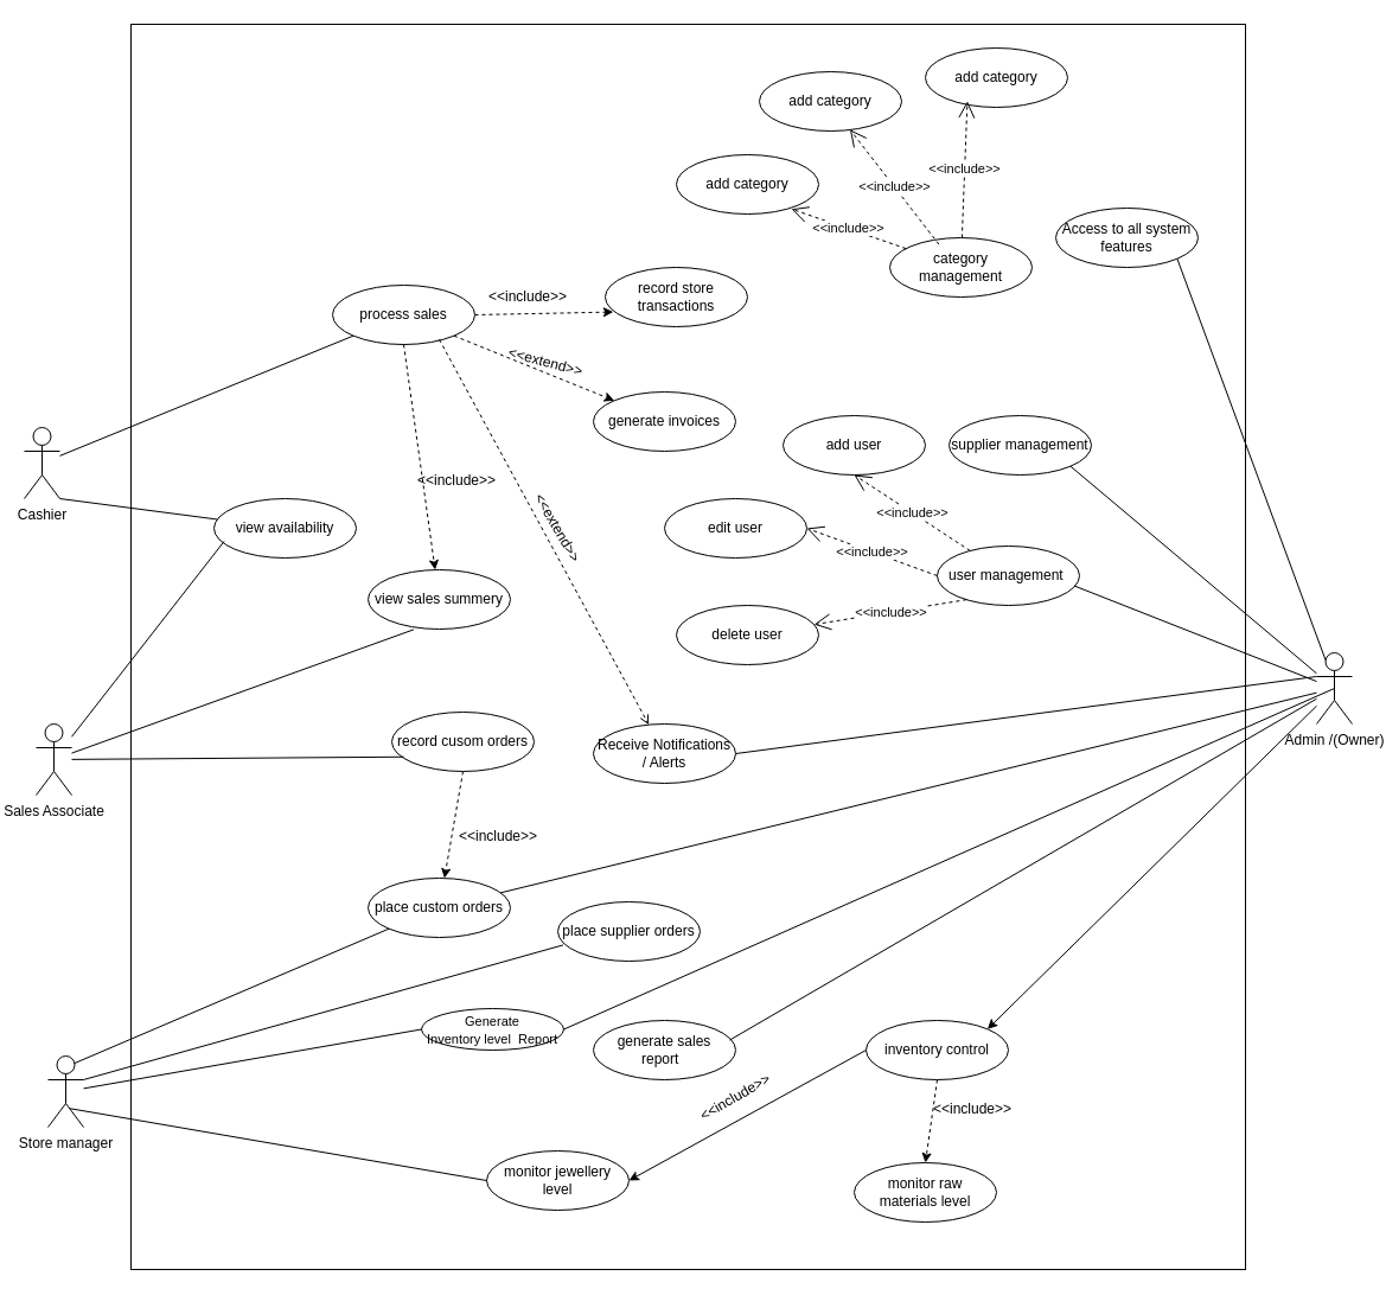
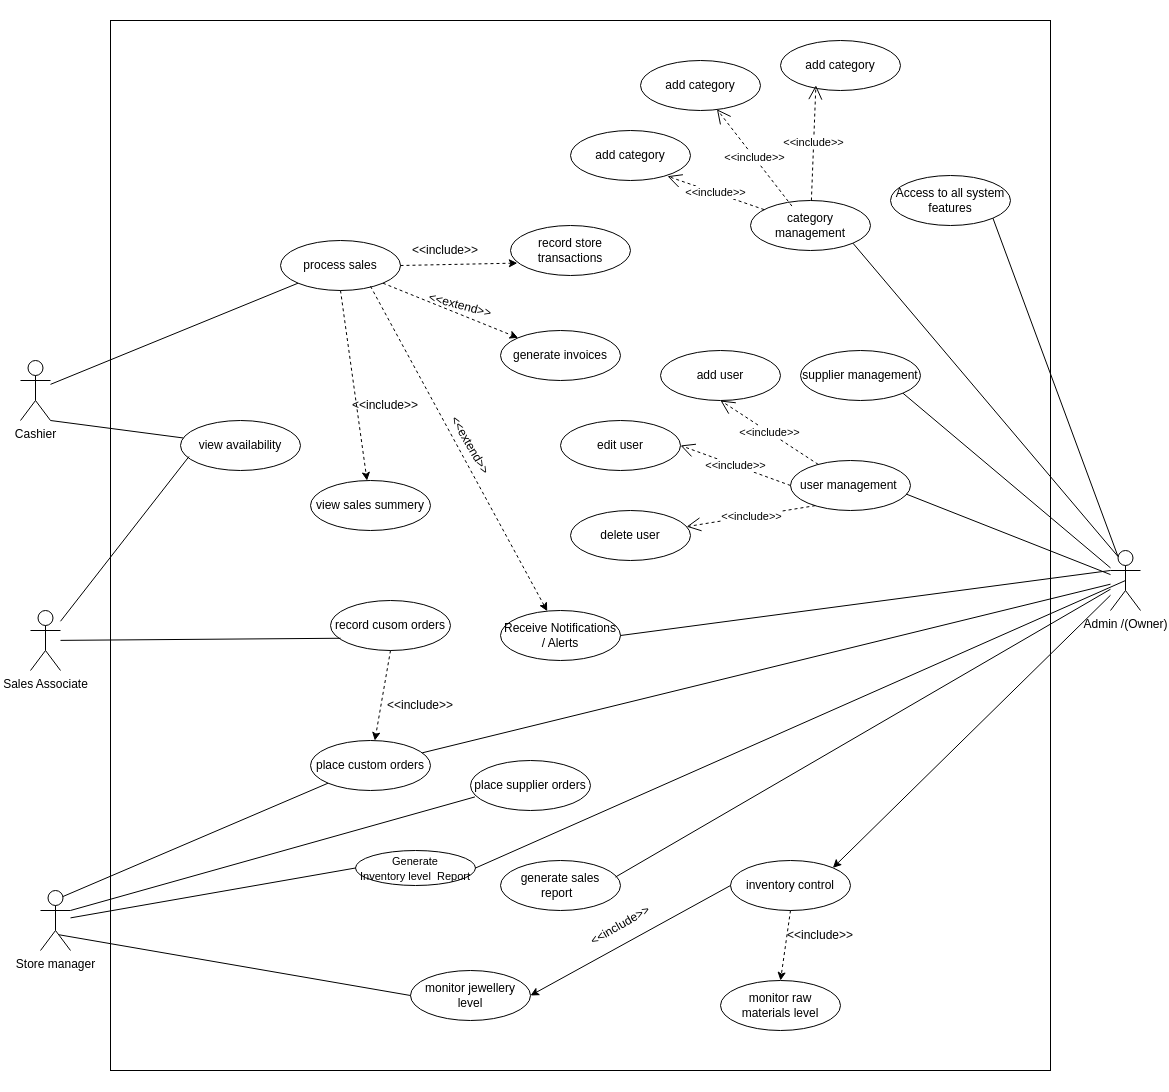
  <mxCell id="0" />
  <mxCell id="1" parent="0" />
  <mxCell id="2" value="" style="rounded=0;whiteSpace=wrap;html=1;" parent="1" vertex="1"><mxGeometry x="110" y="20" width="940" height="1050" as="geometry" /></mxCell>
  <mxCell id="3" value="Admin /(Owner)" style="shape=umlActor;verticalLabelPosition=bottom;verticalAlign=top;html=1;outlineConnect=0;" parent="1" vertex="1"><mxGeometry x="1110" y="550" width="30" height="60" as="geometry" /></mxCell>
  <mxCell id="4" value="Cashier" style="shape=umlActor;verticalLabelPosition=bottom;verticalAlign=top;html=1;outlineConnect=0;" parent="1" vertex="1"><mxGeometry x="20" y="360" width="30" height="60" as="geometry" /></mxCell>
  <mxCell id="5" value="Sales Associate" style="shape=umlActor;verticalLabelPosition=bottom;verticalAlign=top;html=1;outlineConnect=0;" parent="1" vertex="1"><mxGeometry x="30" y="610" width="30" height="60" as="geometry" /></mxCell>
  <mxCell id="6" value="Store manager" style="shape=umlActor;verticalLabelPosition=bottom;verticalAlign=top;html=1;outlineConnect=0;" parent="1" vertex="1"><mxGeometry x="40" y="890" width="30" height="60" as="geometry" /></mxCell>
  <mxCell id="7" value="user management&amp;nbsp;" style="ellipse;whiteSpace=wrap;html=1;" parent="1" vertex="1"><mxGeometry x="790" y="460" width="120" height="50" as="geometry" /></mxCell>
  <mxCell id="8" value="inventory control" style="ellipse;whiteSpace=wrap;html=1;" parent="1" vertex="1"><mxGeometry x="730" y="860" width="120" height="50" as="geometry" /></mxCell>
  <mxCell id="9" value="monitor jewellery level" style="ellipse;whiteSpace=wrap;html=1;" parent="1" vertex="1"><mxGeometry x="410" y="970" width="120" height="50" as="geometry" /></mxCell>
  <mxCell id="10" value="&lt;font style=&quot;font-size: 12px;&quot;&gt;monitor r&lt;span style=&quot;line-height: 107%;&quot;&gt;aw materials&lt;/span&gt;&amp;nbsp;level&lt;/font&gt;" style="ellipse;whiteSpace=wrap;html=1;" parent="1" vertex="1"><mxGeometry x="720" y="980" width="120" height="50" as="geometry" /></mxCell>
  <mxCell id="11" value="process sales" style="ellipse;whiteSpace=wrap;html=1;" parent="1" vertex="1"><mxGeometry x="280" y="240" width="120" height="50" as="geometry" /></mxCell>
  <mxCell id="12" value="supplier management" style="ellipse;whiteSpace=wrap;html=1;" parent="1" vertex="1"><mxGeometry x="800" y="350" width="120" height="50" as="geometry" /></mxCell>
  <mxCell id="13" value="place custom orders" style="ellipse;whiteSpace=wrap;html=1;" parent="1" vertex="1"><mxGeometry x="310" y="740" width="120" height="50" as="geometry" /></mxCell>
  <mxCell id="14" value="view availability" style="ellipse;whiteSpace=wrap;html=1;" parent="1" vertex="1"><mxGeometry x="180" y="420" width="120" height="50" as="geometry" /></mxCell>
  <mxCell id="15" value="record cusom orders" style="ellipse;whiteSpace=wrap;html=1;" parent="1" vertex="1"><mxGeometry x="330" y="600" width="120" height="50" as="geometry" /></mxCell>
  <mxCell id="16" value="view sales summery" style="ellipse;whiteSpace=wrap;html=1;" parent="1" vertex="1"><mxGeometry x="310" y="480" width="120" height="50" as="geometry" /></mxCell>
  <mxCell id="17" value="record store transactions" style="ellipse;whiteSpace=wrap;html=1;" parent="1" vertex="1"><mxGeometry x="510" y="225" width="120" height="50" as="geometry" /></mxCell>
  <mxCell id="18" value="generate invoices" style="ellipse;whiteSpace=wrap;html=1;" parent="1" vertex="1"><mxGeometry x="500" y="330" width="120" height="50" as="geometry" /></mxCell>
  <mxCell id="19" value="Access to all system features" style="ellipse;whiteSpace=wrap;html=1;" parent="1" vertex="1"><mxGeometry x="890" y="175" width="120" height="50" as="geometry" /></mxCell>
  <mxCell id="20" value="generate sales report&amp;nbsp;&amp;nbsp;" style="ellipse;whiteSpace=wrap;html=1;" parent="1" vertex="1"><mxGeometry x="500" y="860" width="120" height="50" as="geometry" /></mxCell>
  <mxCell id="21" value="" style="endArrow=classic;html=1;rounded=0;entryX=1;entryY=0;entryDx=0;entryDy=0;" parent="1" source="3" target="8" edge="1"><mxGeometry width="50" height="50" relative="1" as="geometry"><mxPoint x="780" y="680" as="sourcePoint" /><mxPoint x="650" y="470" as="targetPoint" /></mxGeometry></mxCell>
  <mxCell id="22" value="Receive Notifications / Alerts" style="ellipse;whiteSpace=wrap;html=1;" parent="1" vertex="1"><mxGeometry x="500" y="610" width="120" height="50" as="geometry" /></mxCell>
  <mxCell id="23" value="" style="html=1;labelBackgroundColor=#ffffff;startArrow=none;startFill=0;startSize=6;endArrow=classic;endFill=1;endSize=6;jettySize=auto;orthogonalLoop=1;strokeWidth=1;dashed=1;fontSize=14;rounded=0;exitX=1;exitY=0.5;exitDx=0;exitDy=0;entryX=0.057;entryY=0.752;entryDx=0;entryDy=0;entryPerimeter=0;" parent="1" source="11" target="17" edge="1"><mxGeometry width="60" height="60" relative="1" as="geometry"><mxPoint x="500" y="530" as="sourcePoint" /><mxPoint x="560" y="470" as="targetPoint" /></mxGeometry></mxCell>
  <mxCell id="24" value="&amp;lt;&amp;lt;include&amp;gt;&amp;gt;" style="text;html=1;align=center;verticalAlign=middle;whiteSpace=wrap;rounded=0;rotation=0;" parent="1" vertex="1"><mxGeometry x="415" y="235" width="60" height="30" as="geometry" /></mxCell>
  <mxCell id="25" value="" style="html=1;labelBackgroundColor=#ffffff;startArrow=none;startFill=0;startSize=6;endArrow=classic;endFill=1;endSize=6;jettySize=auto;orthogonalLoop=1;strokeWidth=1;dashed=1;fontSize=14;rounded=0;exitX=1;exitY=1;exitDx=0;exitDy=0;entryX=0;entryY=0;entryDx=0;entryDy=0;" parent="1" source="11" target="18" edge="1"><mxGeometry width="60" height="60" relative="1" as="geometry"><mxPoint x="500" y="530" as="sourcePoint" /><mxPoint x="560" y="470" as="targetPoint" /></mxGeometry></mxCell>
  <mxCell id="26" value="&amp;lt;&amp;lt;extend&amp;gt;&amp;gt;" style="text;html=1;align=center;verticalAlign=middle;whiteSpace=wrap;rounded=0;rotation=15;" parent="1" vertex="1"><mxGeometry x="430" y="290" width="60" height="30" as="geometry" /></mxCell>
  <mxCell id="27" value="" style="endArrow=none;html=1;rounded=0;entryX=0;entryY=1;entryDx=0;entryDy=0;" parent="1" source="4" target="11" edge="1"><mxGeometry width="50" height="50" relative="1" as="geometry"><mxPoint x="470" y="490" as="sourcePoint" /><mxPoint x="520" y="440" as="targetPoint" /></mxGeometry></mxCell>
  <mxCell id="28" value="" style="endArrow=none;html=1;rounded=0;exitX=1;exitY=1;exitDx=0;exitDy=0;exitPerimeter=0;" parent="1" source="4" target="14" edge="1"><mxGeometry width="50" height="50" relative="1" as="geometry"><mxPoint x="470" y="520" as="sourcePoint" /><mxPoint x="520" y="470" as="targetPoint" /></mxGeometry></mxCell>
- <mxCell id="29" value="" style="endArrow=none;html=1;rounded=0;entryX=0.32;entryY=1.008;entryDx=0;entryDy=0;entryPerimeter=0;" parent="1" source="5" target="16" edge="1"><mxGeometry width="50" height="50" relative="1" as="geometry"><mxPoint x="470" y="570" as="sourcePoint" /><mxPoint x="520" y="520" as="targetPoint" /></mxGeometry></mxCell>
  <mxCell id="30" value="" style="endArrow=none;html=1;rounded=0;entryX=0.071;entryY=0.72;entryDx=0;entryDy=0;entryPerimeter=0;" parent="1" source="5" target="14" edge="1"><mxGeometry width="50" height="50" relative="1" as="geometry"><mxPoint x="470" y="570" as="sourcePoint" /><mxPoint x="520" y="520" as="targetPoint" /></mxGeometry></mxCell>
  <mxCell id="31" value="" style="endArrow=none;html=1;rounded=0;entryX=0.085;entryY=0.755;entryDx=0;entryDy=0;entryPerimeter=0;" parent="1" source="5" target="15" edge="1"><mxGeometry width="50" height="50" relative="1" as="geometry"><mxPoint x="470" y="570" as="sourcePoint" /><mxPoint x="520" y="520" as="targetPoint" /></mxGeometry></mxCell>
  <mxCell id="32" value="" style="html=1;labelBackgroundColor=#ffffff;startArrow=none;startFill=0;startSize=6;endArrow=classic;endFill=1;endSize=6;jettySize=auto;orthogonalLoop=1;strokeWidth=1;dashed=1;fontSize=14;rounded=0;exitX=0.5;exitY=1;exitDx=0;exitDy=0;" parent="1" source="15" target="13" edge="1"><mxGeometry width="60" height="60" relative="1" as="geometry"><mxPoint x="460" y="690" as="sourcePoint" /><mxPoint x="520" y="630" as="targetPoint" /></mxGeometry></mxCell>
  <mxCell id="33" value="&amp;lt;&amp;lt;include&amp;gt;&amp;gt;" style="text;html=1;align=center;verticalAlign=middle;whiteSpace=wrap;rounded=0;rotation=0;" parent="1" vertex="1"><mxGeometry x="390" y="690" width="60" height="30" as="geometry" /></mxCell>
  <mxCell id="34" value="" style="html=1;labelBackgroundColor=#ffffff;startArrow=none;startFill=0;startSize=6;endArrow=classic;endFill=1;endSize=6;jettySize=auto;orthogonalLoop=1;strokeWidth=1;dashed=1;fontSize=14;rounded=0;exitX=0.5;exitY=1;exitDx=0;exitDy=0;entryX=0.5;entryY=0;entryDx=0;entryDy=0;" parent="1" source="8" target="10" edge="1"><mxGeometry width="60" height="60" relative="1" as="geometry"><mxPoint x="570" y="740" as="sourcePoint" /><mxPoint x="630" y="680" as="targetPoint" /></mxGeometry></mxCell>
  <mxCell id="35" value="&amp;lt;&amp;lt;include&amp;gt;&amp;gt;" style="text;html=1;align=center;verticalAlign=middle;whiteSpace=wrap;rounded=0;rotation=0;" parent="1" vertex="1"><mxGeometry x="790" y="920" width="60" height="30" as="geometry" /></mxCell>
- <mxCell id="36" value="" style="html=1;labelBackgroundColor=#ffffff;startArrow=none;startFill=0;startSize=6;endArrow=open;endFill=1;endSize=6;jettySize=auto;orthogonalLoop=1;strokeWidth=1;dashed=1;fontSize=14;rounded=0;exitX=0.75;exitY=0.916;exitDx=0;exitDy=0;exitPerimeter=0;" parent="1" source="11" target="22" edge="1"><mxGeometry width="60" height="60" relative="1" as="geometry"><mxPoint x="570" y="530" as="sourcePoint" /><mxPoint x="630" y="470" as="targetPoint" /></mxGeometry></mxCell>
+ <mxCell id="36" value="" style="html=1;labelBackgroundColor=#ffffff;startArrow=none;startFill=0;startSize=6;endArrow=classic;endFill=1;endSize=6;jettySize=auto;orthogonalLoop=1;strokeWidth=1;dashed=1;fontSize=14;rounded=0;exitX=0.75;exitY=0.916;exitDx=0;exitDy=0;exitPerimeter=0;" parent="1" source="11" target="22" edge="1"><mxGeometry width="60" height="60" relative="1" as="geometry"><mxPoint x="570" y="530" as="sourcePoint" /><mxPoint x="630" y="470" as="targetPoint" /></mxGeometry></mxCell>
  <mxCell id="37" value="&amp;lt;&amp;lt;extend&amp;gt;&amp;gt;" style="text;html=1;align=center;verticalAlign=middle;whiteSpace=wrap;rounded=0;rotation=60;" parent="1" vertex="1"><mxGeometry x="440" y="430" width="60" height="30" as="geometry" /></mxCell>
  <mxCell id="38" value="" style="html=1;labelBackgroundColor=#ffffff;startArrow=none;startFill=0;startSize=6;endArrow=classic;endFill=1;endSize=6;jettySize=auto;orthogonalLoop=1;strokeWidth=1;dashed=0;fontSize=14;rounded=0;exitX=0;exitY=0.5;exitDx=0;exitDy=0;entryX=1;entryY=0.5;entryDx=0;entryDy=0;" parent="1" source="8" target="9" edge="1"><mxGeometry width="60" height="60" relative="1" as="geometry"><mxPoint x="570" y="840" as="sourcePoint" /><mxPoint x="630" y="780" as="targetPoint" /></mxGeometry></mxCell>
  <mxCell id="39" value="&amp;lt;&amp;lt;include&amp;gt;&amp;gt;" style="text;html=1;align=center;verticalAlign=middle;whiteSpace=wrap;rounded=0;rotation=-30;" parent="1" vertex="1"><mxGeometry x="590" y="910" width="60" height="30" as="geometry" /></mxCell>
  <mxCell id="40" value="" style="endArrow=none;html=1;rounded=0;exitX=0.618;exitY=0.738;exitDx=0;exitDy=0;exitPerimeter=0;entryX=0;entryY=0.5;entryDx=0;entryDy=0;" parent="1" source="6" target="9" edge="1"><mxGeometry width="50" height="50" relative="1" as="geometry"><mxPoint x="570" y="840" as="sourcePoint" /><mxPoint x="620" y="790" as="targetPoint" /></mxGeometry></mxCell>
  <mxCell id="41" value="" style="endArrow=none;html=1;rounded=0;exitX=0.75;exitY=0.1;exitDx=0;exitDy=0;exitPerimeter=0;entryX=0;entryY=1;entryDx=0;entryDy=0;" parent="1" source="6" target="13" edge="1"><mxGeometry width="50" height="50" relative="1" as="geometry"><mxPoint x="570" y="840" as="sourcePoint" /><mxPoint x="620" y="790" as="targetPoint" /></mxGeometry></mxCell>
  <mxCell id="42" value="" style="endArrow=none;html=1;rounded=0;entryX=0;entryY=0.5;entryDx=0;entryDy=0;" parent="1" source="6" target="51" edge="1"><mxGeometry width="50" height="50" relative="1" as="geometry"><mxPoint x="570" y="840" as="sourcePoint" /><mxPoint x="620" y="790" as="targetPoint" /></mxGeometry></mxCell>
  <mxCell id="43" value="" style="endArrow=none;html=1;rounded=0;exitX=0.958;exitY=0.331;exitDx=0;exitDy=0;exitPerimeter=0;" parent="1" source="20" target="3" edge="1"><mxGeometry width="50" height="50" relative="1" as="geometry"><mxPoint x="570" y="840" as="sourcePoint" /><mxPoint x="620" y="790" as="targetPoint" /></mxGeometry></mxCell>
  <mxCell id="44" value="" style="endArrow=none;html=1;rounded=0;" parent="1" source="13" target="3" edge="1"><mxGeometry width="50" height="50" relative="1" as="geometry"><mxPoint x="570" y="770" as="sourcePoint" /><mxPoint x="620" y="720" as="targetPoint" /></mxGeometry></mxCell>
  <mxCell id="45" value="" style="endArrow=none;html=1;rounded=0;exitX=0;exitY=0.333;exitDx=0;exitDy=0;exitPerimeter=0;entryX=1;entryY=0.5;entryDx=0;entryDy=0;" parent="1" source="3" target="22" edge="1"><mxGeometry width="50" height="50" relative="1" as="geometry"><mxPoint x="570" y="640" as="sourcePoint" /><mxPoint x="620" y="590" as="targetPoint" /></mxGeometry></mxCell>
  <mxCell id="46" value="" style="endArrow=none;html=1;rounded=0;entryX=1;entryY=1;entryDx=0;entryDy=0;exitX=0.25;exitY=0.1;exitDx=0;exitDy=0;exitPerimeter=0;" parent="1" source="3" target="19" edge="1"><mxGeometry width="50" height="50" relative="1" as="geometry"><mxPoint x="1030" y="610" as="sourcePoint" /><mxPoint x="620" y="590" as="targetPoint" /></mxGeometry></mxCell>
  <mxCell id="47" value="" style="endArrow=none;html=1;rounded=0;entryX=0.964;entryY=0.671;entryDx=0;entryDy=0;entryPerimeter=0;" parent="1" source="3" target="7" edge="1"><mxGeometry width="50" height="50" relative="1" as="geometry"><mxPoint x="570" y="640" as="sourcePoint" /><mxPoint x="620" y="590" as="targetPoint" /></mxGeometry></mxCell>
  <mxCell id="48" value="" style="endArrow=none;html=1;rounded=0;entryX=1;entryY=1;entryDx=0;entryDy=0;" parent="1" source="3" target="12" edge="1"><mxGeometry width="50" height="50" relative="1" as="geometry"><mxPoint x="1030" y="620" as="sourcePoint" /><mxPoint x="620" y="590" as="targetPoint" /></mxGeometry></mxCell>
  <mxCell id="49" value="" style="html=1;labelBackgroundColor=#ffffff;startArrow=none;startFill=0;startSize=6;endArrow=classic;endFill=1;endSize=6;jettySize=auto;orthogonalLoop=1;strokeWidth=1;dashed=1;fontSize=14;rounded=0;exitX=0.5;exitY=1;exitDx=0;exitDy=0;" parent="1" source="11" target="16" edge="1"><mxGeometry width="60" height="60" relative="1" as="geometry"><mxPoint x="500" y="670" as="sourcePoint" /><mxPoint x="560" y="610" as="targetPoint" /></mxGeometry></mxCell>
  <mxCell id="50" value="&amp;lt;&amp;lt;include&amp;gt;&amp;gt;" style="text;html=1;align=center;verticalAlign=middle;whiteSpace=wrap;rounded=0;rotation=0;" parent="1" vertex="1"><mxGeometry x="355" y="390" width="60" height="30" as="geometry" /></mxCell>
  <mxCell id="51" value="&lt;font style=&quot;font-size: 11px;&quot;&gt;&lt;span style=&quot;line-height: 107%; font-family: Aptos, sans-serif;&quot;&gt;Generate&lt;br/&gt;Inventory level&amp;nbsp;&lt;/span&gt;&lt;span style=&quot;white-space-collapse: preserve;&quot;&gt; Report&lt;/span&gt;&lt;/font&gt;" style="ellipse;whiteSpace=wrap;html=1;" parent="1" vertex="1"><mxGeometry x="355" y="850" width="120" height="35" as="geometry" /></mxCell>
  <mxCell id="52" value="" style="endArrow=none;html=1;rounded=0;exitX=1;exitY=0.5;exitDx=0;exitDy=0;entryX=0.5;entryY=0.5;entryDx=0;entryDy=0;entryPerimeter=0;" parent="1" source="51" target="3" edge="1"><mxGeometry width="50" height="50" relative="1" as="geometry"><mxPoint x="625" y="887" as="sourcePoint" /><mxPoint x="1080" y="638" as="targetPoint" /></mxGeometry></mxCell>
  <mxCell id="53" value="edit user" style="ellipse;whiteSpace=wrap;html=1;" vertex="1" parent="1"><mxGeometry x="560" y="420" width="120" height="50" as="geometry" /></mxCell>
  <mxCell id="54" value="add user" style="ellipse;whiteSpace=wrap;html=1;" vertex="1" parent="1"><mxGeometry x="660" y="350" width="120" height="50" as="geometry" /></mxCell>
  <mxCell id="55" value="delete user" style="ellipse;whiteSpace=wrap;html=1;" vertex="1" parent="1"><mxGeometry x="570" y="510" width="120" height="50" as="geometry" /></mxCell>
  <mxCell id="56" value="&amp;lt;&amp;lt;include&amp;gt;&amp;gt;" style="endArrow=open;endSize=12;dashed=1;html=1;rounded=0;entryX=0.5;entryY=1;entryDx=0;entryDy=0;" edge="1" parent="1" source="7" target="54"><mxGeometry width="160" relative="1" as="geometry"><mxPoint x="530" y="520" as="sourcePoint" /><mxPoint x="690" y="520" as="targetPoint" /></mxGeometry></mxCell>
  <mxCell id="57" value="&amp;lt;&amp;lt;include&amp;gt;&amp;gt;" style="endArrow=open;endSize=12;dashed=1;html=1;rounded=0;exitX=0.206;exitY=0.903;exitDx=0;exitDy=0;exitPerimeter=0;" edge="1" parent="1" source="7" target="55"><mxGeometry width="160" relative="1" as="geometry"><mxPoint x="796" y="472" as="sourcePoint" /><mxPoint x="730" y="410" as="targetPoint" /></mxGeometry></mxCell>
  <mxCell id="58" value="&amp;lt;&amp;lt;include&amp;gt;&amp;gt;" style="endArrow=open;endSize=12;dashed=1;html=1;rounded=0;entryX=1;entryY=0.5;entryDx=0;entryDy=0;exitX=0;exitY=0.5;exitDx=0;exitDy=0;" edge="1" parent="1" source="7" target="53"><mxGeometry width="160" relative="1" as="geometry"><mxPoint x="806" y="482" as="sourcePoint" /><mxPoint x="740" y="420" as="targetPoint" /></mxGeometry></mxCell>
  <mxCell id="59" value="category management" style="ellipse;whiteSpace=wrap;html=1;" vertex="1" parent="1"><mxGeometry x="750" y="200" width="120" height="50" as="geometry" /></mxCell>
+ <mxCell id="60" value="" style="endArrow=none;html=1;rounded=0;entryX=1;entryY=1;entryDx=0;entryDy=0;exitX=0.25;exitY=0.1;exitDx=0;exitDy=0;exitPerimeter=0;" edge="1" parent="1" source="3" target="59"><mxGeometry width="50" height="50" relative="1" as="geometry"><mxPoint x="1070" y="580" as="sourcePoint" /><mxPoint x="770" y="300" as="targetPoint" /></mxGeometry></mxCell>
  <mxCell id="61" value="add category" style="ellipse;whiteSpace=wrap;html=1;" vertex="1" parent="1"><mxGeometry x="780" y="40" width="120" height="50" as="geometry" /></mxCell>
  <mxCell id="62" value="add category" style="ellipse;whiteSpace=wrap;html=1;" vertex="1" parent="1"><mxGeometry x="640" y="60" width="120" height="50" as="geometry" /></mxCell>
  <mxCell id="63" value="add category" style="ellipse;whiteSpace=wrap;html=1;" vertex="1" parent="1"><mxGeometry x="570" y="130" width="120" height="50" as="geometry" /></mxCell>
  <mxCell id="64" value="&amp;lt;&amp;lt;include&amp;gt;&amp;gt;" style="endArrow=open;endSize=12;dashed=1;html=1;rounded=0;entryX=0.295;entryY=0.896;entryDx=0;entryDy=0;entryPerimeter=0;" edge="1" parent="1" source="59" target="61"><mxGeometry width="160" relative="1" as="geometry"><mxPoint x="928" as="sourcePoint" y="210" /><mxPoint x="830" y="146" as="targetPoint" /></mxGeometry></mxCell>
  <mxCell id="65" value="&amp;lt;&amp;lt;include&amp;gt;&amp;gt;" style="endArrow=open;endSize=12;dashed=1;html=1;rounded=0;entryX=0.808;entryY=0.915;entryDx=0;entryDy=0;entryPerimeter=0;" edge="1" parent="1" source="59" target="63"><mxGeometry width="160" relative="1" as="geometry"><mxPoint x="788" y="244" as="sourcePoint" /><mxPoint x="690" y="180" as="targetPoint" /></mxGeometry></mxCell>
  <mxCell id="66" value="&amp;lt;&amp;lt;include&amp;gt;&amp;gt;" style="endArrow=open;endSize=12;dashed=1;html=1;rounded=0;entryX=0.637;entryY=0.976;entryDx=0;entryDy=0;entryPerimeter=0;exitX=0.345;exitY=0.111;exitDx=0;exitDy=0;exitPerimeter=0;" edge="1" parent="1" source="59" target="62"><mxGeometry width="160" relative="1" as="geometry"><mxPoint x="859" y="200" as="sourcePoint" /><mxPoint x="761" y="136" as="targetPoint" /></mxGeometry></mxCell>
  <mxCell id="67" value="place supplier orders" style="ellipse;whiteSpace=wrap;html=1;" vertex="1" parent="1"><mxGeometry x="470" y="760" width="120" height="50" as="geometry" /></mxCell>
  <mxCell id="68" value="" style="endArrow=none;html=1;rounded=0;entryX=0.037;entryY=0.728;entryDx=0;entryDy=0;exitX=1;exitY=0.333;exitDx=0;exitDy=0;exitPerimeter=0;entryPerimeter=0;" edge="1" parent="1" source="6" target="67"><mxGeometry width="50" height="50" relative="1" as="geometry"><mxPoint x="80" y="928" as="sourcePoint" /><mxPoint x="365" y="885" as="targetPoint" /></mxGeometry></mxCell>
